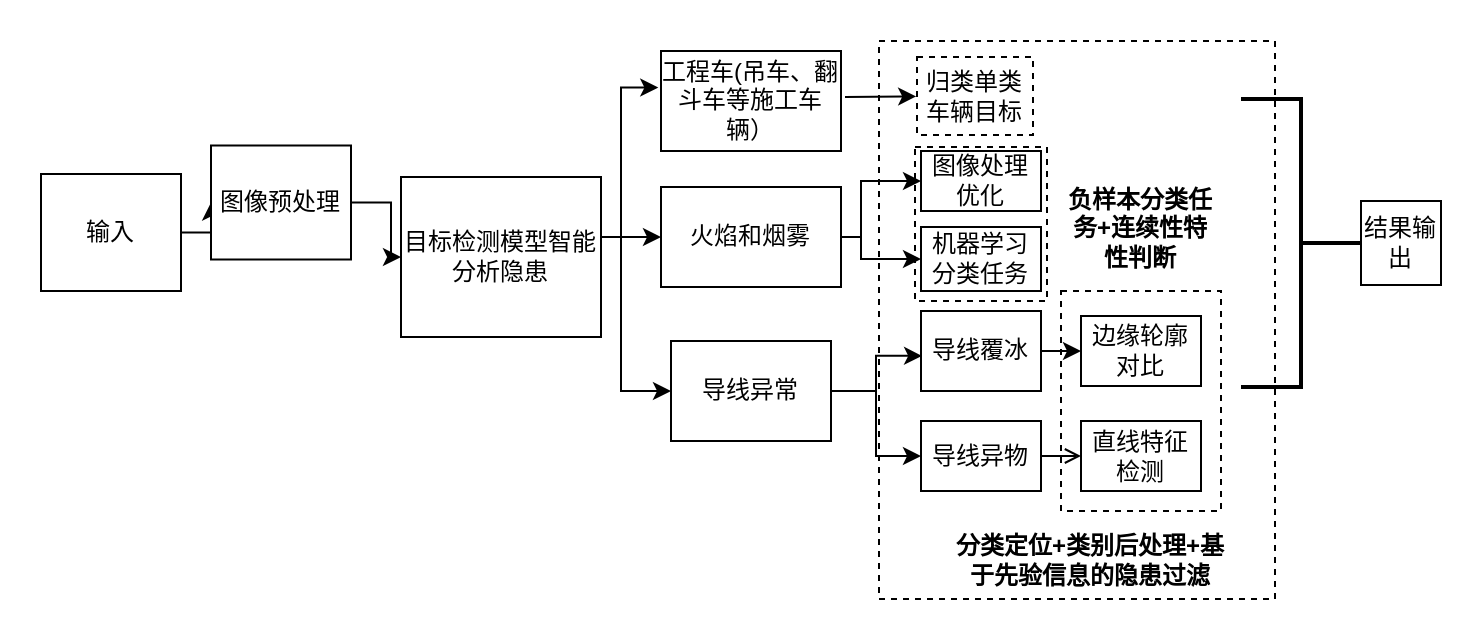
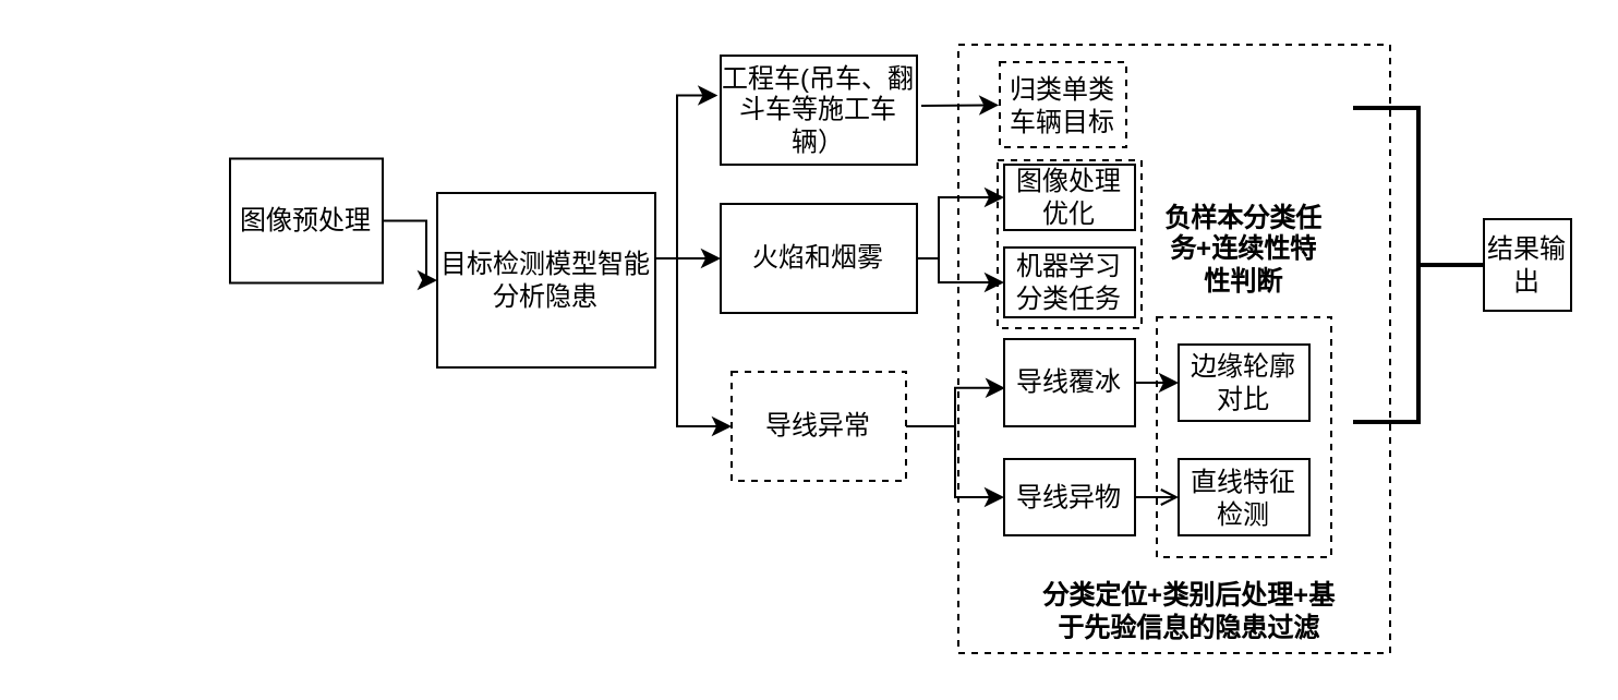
  <mxCell id="0" />
  <mxCell id="1" parent="0" />
- <mxCell id="2" style="edgeStyle=orthogonalEdgeStyle;rounded=0;orthogonalLoop=1;jettySize=auto;html=1;exitX=1;exitY=0.5;exitDx=0;exitDy=0;entryX=0;entryY=0.5;entryDx=0;entryDy=0;" parent="1" source="3" target="5" edge="1"><mxGeometry relative="1" as="geometry" /></mxCell>
- <mxCell id="3" value="输入" style="rounded=0;whiteSpace=wrap;html=1;" parent="1" vertex="1"><mxGeometry x="20" y="86.5" width="70" height="58.5" as="geometry" /></mxCell>
  <mxCell id="4" style="edgeStyle=orthogonalEdgeStyle;rounded=0;orthogonalLoop=1;jettySize=auto;html=1;exitX=1;exitY=0.5;exitDx=0;exitDy=0;" parent="1" source="5" target="9" edge="1"><mxGeometry relative="1" as="geometry" /></mxCell>
  <mxCell id="5" value="图像预处理" style="rounded=0;whiteSpace=wrap;html=1;" parent="1" vertex="1"><mxGeometry x="105" y="72.25" width="70" height="57" as="geometry" /></mxCell>
  <mxCell id="6" style="edgeStyle=orthogonalEdgeStyle;rounded=0;orthogonalLoop=1;jettySize=auto;html=1;exitX=1;exitY=0.5;exitDx=0;exitDy=0;entryX=-0.015;entryY=0.366;entryDx=0;entryDy=0;entryPerimeter=0;" parent="1" source="9" target="10" edge="1"><mxGeometry relative="1" as="geometry"><Array as="points"><mxPoint x="300" y="118" /><mxPoint x="310" y="118" /><mxPoint x="310" y="43" /><mxPoint x="329" y="43" /></Array></mxGeometry></mxCell>
  <mxCell id="7" style="edgeStyle=orthogonalEdgeStyle;rounded=0;orthogonalLoop=1;jettySize=auto;html=1;exitX=1;exitY=0.5;exitDx=0;exitDy=0;entryX=0;entryY=0.5;entryDx=0;entryDy=0;" parent="1" source="9" target="13" edge="1"><mxGeometry relative="1" as="geometry"><Array as="points"><mxPoint x="300" y="118" /></Array></mxGeometry></mxCell>
  <mxCell id="8" style="edgeStyle=orthogonalEdgeStyle;rounded=0;orthogonalLoop=1;jettySize=auto;html=1;exitX=1;exitY=0.5;exitDx=0;exitDy=0;entryX=0;entryY=0.5;entryDx=0;entryDy=0;" parent="1" source="9" target="16" edge="1"><mxGeometry relative="1" as="geometry"><Array as="points"><mxPoint x="310" y="118" /><mxPoint x="310" y="195" /></Array></mxGeometry></mxCell>
  <mxCell id="9" value="目标检测模型智能分析隐患" style="rounded=0;whiteSpace=wrap;html=1;" parent="1" vertex="1"><mxGeometry x="200" y="88" width="100" height="80" as="geometry" /></mxCell>
  <mxCell id="10" value="工程车(吊车、翻斗车等施工车辆）" style="rounded=0;whiteSpace=wrap;html=1;" parent="1" vertex="1"><mxGeometry x="330" y="25" width="90" height="50" as="geometry" /></mxCell>
  <mxCell id="11" style="edgeStyle=orthogonalEdgeStyle;rounded=0;orthogonalLoop=1;jettySize=auto;html=1;exitX=1;exitY=0.5;exitDx=0;exitDy=0;entryX=0;entryY=0.5;entryDx=0;entryDy=0;" parent="1" source="13" target="22" edge="1"><mxGeometry relative="1" as="geometry"><Array as="points"><mxPoint x="430" y="118" /><mxPoint x="430" y="129" /></Array></mxGeometry></mxCell>
  <mxCell id="12" style="edgeStyle=orthogonalEdgeStyle;rounded=0;orthogonalLoop=1;jettySize=auto;html=1;exitX=1;exitY=0.5;exitDx=0;exitDy=0;entryX=0;entryY=0.5;entryDx=0;entryDy=0;" parent="1" source="13" target="21" edge="1"><mxGeometry relative="1" as="geometry"><Array as="points"><mxPoint x="430" y="118" /><mxPoint x="430" y="90" /></Array></mxGeometry></mxCell>
  <mxCell id="13" value="火焰和烟雾" style="rounded=0;whiteSpace=wrap;html=1;" parent="1" vertex="1"><mxGeometry x="330" y="93" width="90" height="50" as="geometry" /></mxCell>
  <mxCell id="14" style="edgeStyle=orthogonalEdgeStyle;rounded=0;orthogonalLoop=1;jettySize=auto;html=1;exitX=1;exitY=0.5;exitDx=0;exitDy=0;entryX=0.009;entryY=0.561;entryDx=0;entryDy=0;entryPerimeter=0;" parent="1" source="16" target="18" edge="1"><mxGeometry relative="1" as="geometry" /></mxCell>
  <mxCell id="15" style="edgeStyle=orthogonalEdgeStyle;rounded=0;orthogonalLoop=1;jettySize=auto;html=1;exitX=1;exitY=0.5;exitDx=0;exitDy=0;entryX=0;entryY=0.5;entryDx=0;entryDy=0;" parent="1" source="16" target="20" edge="1"><mxGeometry relative="1" as="geometry" /></mxCell>
- <mxCell id="16" value="导线异常" style="rounded=0;whiteSpace=wrap;html=1;" parent="1" vertex="1"><mxGeometry x="335" y="170" width="80" height="50" as="geometry" /></mxCell>
+ <mxCell id="16" value="导线异常" style="rounded=0;whiteSpace=wrap;html=1;dashed=1;" parent="1" vertex="1"><mxGeometry x="335" y="170" width="80" height="50" as="geometry" /></mxCell>
  <mxCell id="17" style="edgeStyle=orthogonalEdgeStyle;rounded=0;orthogonalLoop=1;jettySize=auto;html=1;exitX=1;exitY=0.5;exitDx=0;exitDy=0;entryX=0;entryY=0.5;entryDx=0;entryDy=0;" parent="1" source="18" target="24" edge="1"><mxGeometry relative="1" as="geometry" /></mxCell>
  <mxCell id="18" value="导线覆冰" style="rounded=0;whiteSpace=wrap;html=1;" parent="1" vertex="1"><mxGeometry x="460" y="155" width="60" height="40" as="geometry" /></mxCell>
  <mxCell id="19" style="edgeStyle=orthogonalEdgeStyle;rounded=0;orthogonalLoop=1;jettySize=auto;html=1;exitX=1;exitY=0.5;exitDx=0;exitDy=0;entryX=0;entryY=0.5;entryDx=0;entryDy=0;endArrow=open;" parent="1" source="20" target="23" edge="1"><mxGeometry relative="1" as="geometry" /></mxCell>
  <mxCell id="20" value="导线异物" style="rounded=0;whiteSpace=wrap;html=1;" parent="1" vertex="1"><mxGeometry x="460" y="210" width="60" height="35" as="geometry" /></mxCell>
  <mxCell id="21" value="图像处理优化" style="rounded=0;whiteSpace=wrap;html=1;" parent="1" vertex="1"><mxGeometry x="460" y="75" width="60" height="30" as="geometry" /></mxCell>
  <mxCell id="22" value="机器学习分类任务" style="rounded=0;whiteSpace=wrap;html=1;" parent="1" vertex="1"><mxGeometry x="460" y="113" width="60" height="32" as="geometry" /></mxCell>
  <mxCell id="23" value="直线特征检测" style="rounded=0;whiteSpace=wrap;html=1;" parent="1" vertex="1"><mxGeometry x="540" y="210" width="60" height="35" as="geometry" /></mxCell>
  <mxCell id="24" value="边缘轮廓对比" style="rounded=0;whiteSpace=wrap;html=1;" parent="1" vertex="1"><mxGeometry x="540" y="157.5" width="60" height="35" as="geometry" /></mxCell>
  <mxCell id="25" value="" style="rounded=0;whiteSpace=wrap;html=1;dashed=1;fillColor=none;" parent="1" vertex="1"><mxGeometry x="530" y="145" width="80" height="110" as="geometry" /></mxCell>
  <mxCell id="26" value="&lt;b&gt;分类定位+类别后处理+基于先验信息的隐患过滤&lt;/b&gt;" style="text;html=1;strokeColor=none;fillColor=none;align=center;verticalAlign=middle;whiteSpace=wrap;rounded=0;dashed=1;" parent="1" vertex="1"><mxGeometry x="476" y="265" width="138" height="30" as="geometry" /></mxCell>
  <mxCell id="27" value="" style="rounded=0;whiteSpace=wrap;html=1;dashed=1;fillColor=none;" parent="1" vertex="1"><mxGeometry x="457" y="73" width="66" height="77" as="geometry" /></mxCell>
  <mxCell id="28" value="&lt;b&gt;负样本分类任务+连续性特性判断&lt;/b&gt;" style="text;html=1;strokeColor=none;fillColor=none;align=center;verticalAlign=middle;whiteSpace=wrap;rounded=0;dashed=1;" parent="1" vertex="1"><mxGeometry x="530" y="93" width="80" height="42" as="geometry" /></mxCell>
  <mxCell id="29" value="结果输出" style="rounded=0;whiteSpace=wrap;html=1;fillColor=none;" parent="1" vertex="1"><mxGeometry x="680" y="100" width="40" height="42" as="geometry" /></mxCell>
  <mxCell id="30" value="" style="strokeWidth=2;html=1;shape=mxgraph.flowchart.annotation_2;align=left;labelPosition=right;pointerEvents=1;fillColor=none;rotation=-180;" parent="1" vertex="1"><mxGeometry x="620" y="49" width="60" height="144" as="geometry" /></mxCell>
  <mxCell id="31" value="归类单类车辆目标" style="rounded=0;whiteSpace=wrap;html=1;dashed=1;" parent="1" vertex="1"><mxGeometry x="458" y="28" width="58" height="39" as="geometry" /></mxCell>
  <mxCell id="32" value="" style="rounded=0;whiteSpace=wrap;html=1;dashed=1;fillColor=none;" vertex="1" parent="1"><mxGeometry x="439" y="20" width="198" height="279" as="geometry" /></mxCell>
  <mxCell id="33" value="" style="endArrow=classic;html=1;rounded=0;entryX=-0.007;entryY=0.505;entryDx=0;entryDy=0;entryPerimeter=0;" parent="1" target="31" edge="1"><mxGeometry width="50" height="50" relative="1" as="geometry"><mxPoint x="422" y="48" as="sourcePoint" /><mxPoint x="472" y="36" as="targetPoint" /></mxGeometry></mxCell>
